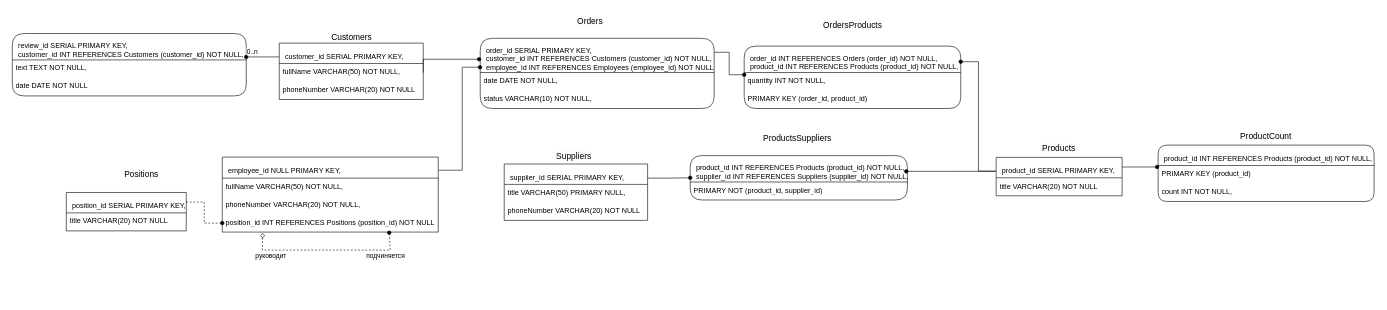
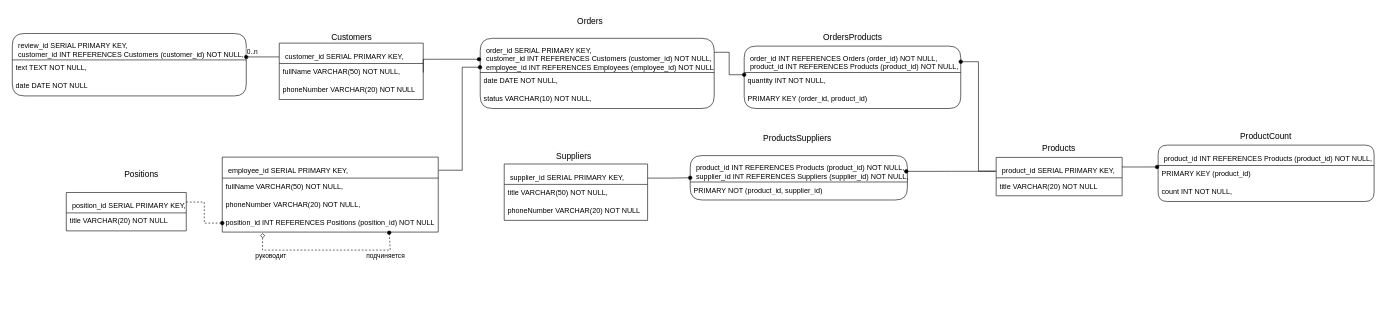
  <mxCell id="0" />
  <mxCell id="1" parent="0" />
  <mxCell id="2" value="product_id SERIAL PRIMARY KEY," style="swimlane;fontStyle=0;childLayout=stackLayout;horizontal=1;startSize=34;horizontalStack=0;resizeParent=1;resizeParentMax=0;resizeLast=0;collapsible=1;marginBottom=0;align=left;fontSize=12;rounded=0;spacingTop=10;spacingLeft=8;" parent="1" vertex="1"><mxGeometry x="1660" y="261.5" width="210" height="64" as="geometry" /></mxCell>
  <mxCell id="3" value="title VARCHAR(20) NOT NULL" style="text;strokeColor=none;fillColor=none;spacingLeft=4;spacingRight=4;overflow=hidden;rotatable=0;points=[[0,0.5],[1,0.5]];portConstraint=eastwest;fontSize=12;whiteSpace=wrap;html=1;" parent="2" vertex="1"><mxGeometry y="34" width="210" height="30" as="geometry" /></mxCell>
  <mxCell id="4" value="customer_id SERIAL PRIMARY KEY," style="swimlane;fontStyle=0;childLayout=stackLayout;horizontal=1;startSize=34;horizontalStack=0;resizeParent=1;resizeParentMax=0;resizeLast=0;collapsible=1;marginBottom=0;align=left;fontSize=12;rounded=0;spacingTop=10;spacingLeft=8;" parent="1" vertex="1"><mxGeometry x="465" y="71" width="240" height="94" as="geometry" /></mxCell>
  <mxCell id="5" value="fullName VARCHAR(50) NOT NULL," style="text;strokeColor=none;fillColor=none;spacingLeft=4;spacingRight=4;overflow=hidden;rotatable=0;points=[[0,0.5],[1,0.5]];portConstraint=eastwest;fontSize=12;whiteSpace=wrap;html=1;" parent="4" vertex="1"><mxGeometry y="34" width="240" height="30" as="geometry" /></mxCell>
  <mxCell id="6" value="phoneNumber VARCHAR(20) NOT NULL" style="text;strokeColor=none;fillColor=none;spacingLeft=4;spacingRight=4;overflow=hidden;rotatable=0;points=[[0,0.5],[1,0.5]];portConstraint=eastwest;fontSize=12;whiteSpace=wrap;html=1;" parent="4" vertex="1"><mxGeometry y="64" width="240" height="30" as="geometry" /></mxCell>
  <mxCell id="7" value="supplier_id SERIAL PRIMARY KEY," style="swimlane;fontStyle=0;childLayout=stackLayout;horizontal=1;startSize=34;horizontalStack=0;resizeParent=1;resizeParentMax=0;resizeLast=0;collapsible=1;marginBottom=0;align=left;fontSize=12;spacingTop=10;spacingLeft=8;" parent="1" vertex="1"><mxGeometry x="840" y="272.5" width="239" height="94" as="geometry" /></mxCell>
- <mxCell id="8" value="title VARCHAR(50) PRIMARY NULL," style="text;strokeColor=none;fillColor=none;spacingLeft=4;spacingRight=4;overflow=hidden;rotatable=0;points=[[0,0.5],[1,0.5]];portConstraint=eastwest;fontSize=12;whiteSpace=wrap;html=1;" parent="7" vertex="1"><mxGeometry y="34" width="239" height="30" as="geometry" /></mxCell>
+ <mxCell id="8" value="title VARCHAR(50) NOT NULL," style="text;strokeColor=none;fillColor=none;spacingLeft=4;spacingRight=4;overflow=hidden;rotatable=0;points=[[0,0.5],[1,0.5]];portConstraint=eastwest;fontSize=12;whiteSpace=wrap;html=1;" parent="7" vertex="1"><mxGeometry y="34" width="239" height="30" as="geometry" /></mxCell>
  <mxCell id="9" value="phoneNumber VARCHAR(20) NOT NULL" style="text;strokeColor=none;fillColor=none;spacingLeft=4;spacingRight=4;overflow=hidden;rotatable=0;points=[[0,0.5],[1,0.5]];portConstraint=eastwest;fontSize=12;whiteSpace=wrap;html=1;" parent="7" vertex="1"><mxGeometry y="64" width="239" height="30" as="geometry" /></mxCell>
- <mxCell id="10" value="employee_id NULL PRIMARY KEY," style="swimlane;fontStyle=0;childLayout=stackLayout;horizontal=1;startSize=35;horizontalStack=0;resizeParent=1;resizeParentMax=0;resizeLast=0;collapsible=1;marginBottom=0;align=left;fontSize=12;spacingTop=10;spacingLeft=8;" parent="1" vertex="1"><mxGeometry x="370" y="261" width="360" height="125" as="geometry" /></mxCell>
+ <mxCell id="10" value="employee_id SERIAL PRIMARY KEY," style="swimlane;fontStyle=0;childLayout=stackLayout;horizontal=1;startSize=35;horizontalStack=0;resizeParent=1;resizeParentMax=0;resizeLast=0;collapsible=1;marginBottom=0;align=left;fontSize=12;spacingTop=10;spacingLeft=8;" parent="1" vertex="1"><mxGeometry x="370" y="261" width="360" height="125" as="geometry" /></mxCell>
  <mxCell id="11" value="fullName VARCHAR(50) NOT NULL," style="text;strokeColor=none;fillColor=none;spacingLeft=4;spacingRight=4;overflow=hidden;rotatable=0;points=[[0,0.5],[1,0.5]];portConstraint=eastwest;fontSize=12;whiteSpace=wrap;html=1;" parent="10" vertex="1"><mxGeometry y="35" width="360" height="30" as="geometry" /></mxCell>
  <mxCell id="12" value="phoneNumber VARCHAR(20) NOT NULL," style="text;strokeColor=none;fillColor=none;spacingLeft=4;spacingRight=4;overflow=hidden;rotatable=0;points=[[0,0.5],[1,0.5]];portConstraint=eastwest;fontSize=12;whiteSpace=wrap;html=1;" parent="10" vertex="1"><mxGeometry y="65" width="360" height="30" as="geometry" /></mxCell>
  <mxCell id="13" value="position_id INT REFERENCES&amp;nbsp;&lt;span style=&quot;text-wrap: nowrap; text-align: center;&quot;&gt;Positions&amp;nbsp;&lt;/span&gt;&lt;span style=&quot;text-wrap: nowrap; text-align: center;&quot;&gt;(&lt;/span&gt;position_id&lt;span style=&quot;text-wrap: nowrap; text-align: center;&quot;&gt;)&amp;nbsp;&lt;/span&gt;NOT NULL" style="text;strokeColor=none;fillColor=none;spacingLeft=4;spacingRight=4;overflow=hidden;rotatable=0;points=[[0,0.5],[1,0.5]];portConstraint=eastwest;fontSize=12;whiteSpace=wrap;html=1;" parent="10" vertex="1"><mxGeometry y="95" width="360" height="30" as="geometry" /></mxCell>
  <mxCell id="14" value="" style="endArrow=oval;html=1;rounded=0;exitX=0.187;exitY=1.059;exitDx=0;exitDy=0;exitPerimeter=0;entryX=0.773;entryY=1.036;entryDx=0;entryDy=0;entryPerimeter=0;startArrow=diamond;startFill=0;endFill=1;dashed=1;" parent="10" source="13" target="13" edge="1"><mxGeometry relative="1" as="geometry"><mxPoint x="32.32" y="176.92" as="sourcePoint" /><mxPoint x="127.36" y="175.54" as="targetPoint" /><Array as="points"><mxPoint x="67" y="155" /><mxPoint x="280" y="155" /></Array></mxGeometry></mxCell>
  <mxCell id="15" value="" style="resizable=0;html=1;whiteSpace=wrap;align=right;verticalAlign=bottom;" parent="14" connectable="0" vertex="1"><mxGeometry x="1" relative="1" as="geometry" /></mxCell>
  <mxCell id="16" value="руководит" style="edgeLabel;html=1;align=center;verticalAlign=middle;resizable=0;points=[];" parent="14" vertex="1" connectable="0"><mxGeometry x="0.243" y="2" relative="1" as="geometry"><mxPoint x="-126" y="11" as="offset" /></mxGeometry></mxCell>
  <mxCell id="17" value="position_id SERIAL PRIMARY KEY," style="swimlane;fontStyle=0;childLayout=stackLayout;horizontal=1;startSize=34;horizontalStack=0;resizeParent=1;resizeParentMax=0;resizeLast=0;collapsible=1;marginBottom=0;align=left;fontSize=12;rounded=0;spacingTop=10;spacingLeft=8;" parent="1" vertex="1"><mxGeometry x="110" y="320" width="200" height="64" as="geometry" /></mxCell>
  <mxCell id="18" value="title VARCHAR(20) NOT NULL" style="text;strokeColor=none;fillColor=none;spacingLeft=4;spacingRight=4;overflow=hidden;rotatable=0;points=[[0,0.5],[1,0.5]];portConstraint=eastwest;fontSize=12;whiteSpace=wrap;html=1;" parent="17" vertex="1"><mxGeometry y="34" width="200" height="30" as="geometry" /></mxCell>
  <mxCell id="19" value="product_id INT REFERENCES Products (product_id) NOT NULL," style="swimlane;fontStyle=0;childLayout=stackLayout;horizontal=1;startSize=34;horizontalStack=0;resizeParent=1;resizeParentMax=0;resizeLast=0;collapsible=1;marginBottom=0;align=left;fontSize=12;rounded=1;spacingTop=10;spacingLeft=8;" parent="1" vertex="1"><mxGeometry x="1930" y="241" width="360" height="94" as="geometry" /></mxCell>
  <mxCell id="20" value="PRIMARY KEY (product_id)&amp;nbsp;" style="text;strokeColor=none;fillColor=none;spacingLeft=4;spacingRight=4;overflow=hidden;rotatable=0;points=[[0,0.5],[1,0.5]];portConstraint=eastwest;fontSize=12;whiteSpace=wrap;html=1;" parent="19" vertex="1"><mxGeometry y="34" width="360" height="30" as="geometry" /></mxCell>
  <mxCell id="21" value="count INT NOT NULL," style="text;strokeColor=none;fillColor=none;spacingLeft=4;spacingRight=4;overflow=hidden;rotatable=0;points=[[0,0.5],[1,0.5]];portConstraint=eastwest;fontSize=12;whiteSpace=wrap;html=1;" parent="19" vertex="1"><mxGeometry y="64" width="360" height="30" as="geometry" /></mxCell>
  <mxCell id="22" value="product_id INT REFERENCES Products (product_id) NOT NULL,&#10;supplier_id INT REFERENCES Suppliers (supplier_id) NOT NULL," style="swimlane;fontStyle=0;childLayout=stackLayout;horizontal=1;startSize=44;horizontalStack=0;resizeParent=1;resizeParentMax=0;resizeLast=0;collapsible=1;marginBottom=0;align=left;fontSize=12;rounded=1;spacingTop=10;spacingLeft=8;" parent="1" vertex="1"><mxGeometry x="1150" y="258.5" width="362" height="74" as="geometry" /></mxCell>
  <mxCell id="23" value="PRIMARY NOT (product_id, supplier_id)&amp;nbsp;" style="text;strokeColor=none;fillColor=none;spacingLeft=4;spacingRight=4;overflow=hidden;rotatable=0;points=[[0,0.5],[1,0.5]];portConstraint=eastwest;fontSize=12;whiteSpace=wrap;html=1;" parent="22" vertex="1"><mxGeometry y="44" width="362" height="30" as="geometry" /></mxCell>
  <mxCell id="24" value="order_id SERIAL PRIMARY KEY,&#10;customer_id INT REFERENCES Customers (customer_id) NOT NULL,&#10;employee_id INT REFERENCES Employees (employee_id) NOT NULL" style="swimlane;fontStyle=0;childLayout=stackLayout;horizontal=1;startSize=57;horizontalStack=0;resizeParent=1;resizeParentMax=0;resizeLast=0;collapsible=1;marginBottom=0;align=left;fontSize=12;rounded=1;verticalAlign=middle;spacingLeft=8;spacingTop=10;strokeColor=default;arcSize=12;" parent="1" vertex="1"><mxGeometry x="800" y="63" width="390" height="117" as="geometry" /></mxCell>
  <mxCell id="25" value="date DATE NOT NULL," style="text;strokeColor=none;fillColor=none;spacingLeft=4;spacingRight=4;overflow=hidden;rotatable=0;points=[[0,0.5],[1,0.5]];portConstraint=eastwest;fontSize=12;whiteSpace=wrap;html=1;" parent="24" vertex="1"><mxGeometry y="57" width="390" height="30" as="geometry" /></mxCell>
  <mxCell id="26" value="status VARCHAR(10) NOT NULL," style="text;strokeColor=none;fillColor=none;spacingLeft=4;spacingRight=4;overflow=hidden;rotatable=0;points=[[0,0.5],[1,0.5]];portConstraint=eastwest;fontSize=12;whiteSpace=wrap;html=1;" parent="24" vertex="1"><mxGeometry y="87" width="390" height="30" as="geometry" /></mxCell>
  <mxCell id="27" value="order_id INT REFERENCES Orders (order_id) NOT NULL,&#10;product_id INT REFERENCES Products (product_id) NOT NULL," style="swimlane;fontStyle=0;childLayout=stackLayout;horizontal=1;startSize=44;horizontalStack=0;resizeParent=1;resizeParentMax=0;resizeLast=0;collapsible=1;marginBottom=0;align=left;fontSize=12;rounded=1;spacingLeft=8;spacingTop=10;" parent="1" vertex="1"><mxGeometry x="1240" y="76" width="361" height="104" as="geometry" /></mxCell>
  <mxCell id="28" value="quantity INT NOT NULL," style="text;strokeColor=none;fillColor=none;spacingLeft=4;spacingRight=4;overflow=hidden;rotatable=0;points=[[0,0.5],[1,0.5]];portConstraint=eastwest;fontSize=12;whiteSpace=wrap;html=1;" parent="27" vertex="1"><mxGeometry y="44" width="361" height="30" as="geometry" /></mxCell>
  <mxCell id="29" value="PRIMARY KEY (order_id, product_id)&amp;nbsp;" style="text;strokeColor=none;fillColor=none;spacingLeft=4;spacingRight=4;overflow=hidden;rotatable=0;points=[[0,0.5],[1,0.5]];portConstraint=eastwest;fontSize=12;whiteSpace=wrap;html=1;" parent="27" vertex="1"><mxGeometry y="74" width="361" height="30" as="geometry" /></mxCell>
  <mxCell id="30" value="review_id SERIAL PRIMARY KEY,&#10;customer_id INT REFERENCES Customers (customer_id) NOT NULL," style="swimlane;fontStyle=0;childLayout=stackLayout;horizontal=1;startSize=44;horizontalStack=0;resizeParent=1;resizeParentMax=0;resizeLast=0;collapsible=1;marginBottom=0;align=left;fontSize=12;rounded=1;spacingLeft=8;spacingTop=10;" parent="1" vertex="1"><mxGeometry x="20" y="55" width="390" height="104" as="geometry" /></mxCell>
  <mxCell id="31" value="text TEXT NOT NULL," style="text;strokeColor=none;fillColor=none;spacingLeft=4;spacingRight=4;overflow=hidden;rotatable=0;points=[[0,0.5],[1,0.5]];portConstraint=eastwest;fontSize=12;whiteSpace=wrap;html=1;" parent="30" vertex="1"><mxGeometry y="44" width="390" height="30" as="geometry" /></mxCell>
  <mxCell id="32" value="date DATE NOT NULL" style="text;strokeColor=none;fillColor=none;spacingLeft=4;spacingRight=4;overflow=hidden;rotatable=0;points=[[0,0.5],[1,0.5]];portConstraint=eastwest;fontSize=12;whiteSpace=wrap;html=1;" parent="30" vertex="1"><mxGeometry y="74" width="390" height="30" as="geometry" /></mxCell>
  <mxCell id="33" value="" style="edgeStyle=orthogonalEdgeStyle;fontSize=12;html=1;endArrow=oval;startArrow=none;rounded=0;exitX=1;exitY=0.5;exitDx=0;exitDy=0;entryX=-0.005;entryY=0.298;entryDx=0;entryDy=0;endFill=1;entryPerimeter=0;startFill=0;" parent="1" source="5" target="24" edge="1"><mxGeometry width="100" height="100" relative="1" as="geometry"><mxPoint x="820" y="183" as="sourcePoint" /><mxPoint x="880" y="263" as="targetPoint" /><Array as="points"><mxPoint x="705" y="98" /></Array></mxGeometry></mxCell>
  <mxCell id="34" value="" style="edgeStyle=orthogonalEdgeStyle;fontSize=12;html=1;endArrow=oval;startArrow=none;rounded=0;exitX=1.002;exitY=0.175;exitDx=0;exitDy=0;endFill=1;entryX=-0.001;entryY=0.412;entryDx=0;entryDy=0;entryPerimeter=0;exitPerimeter=0;startFill=0;" parent="1" source="10" target="24" edge="1"><mxGeometry width="100" height="100" relative="1" as="geometry"><mxPoint x="820" y="333" as="sourcePoint" /><mxPoint x="880" y="186" as="targetPoint" /><Array as="points"><mxPoint x="770" y="283" /><mxPoint x="770" y="111" /></Array></mxGeometry></mxCell>
  <mxCell id="35" value="" style="edgeStyle=entityRelationEdgeStyle;fontSize=12;html=1;endArrow=oval;startArrow=none;rounded=0;entryX=0;entryY=0.5;entryDx=0;entryDy=0;endFill=1;exitX=1;exitY=0.25;exitDx=0;exitDy=0;startFill=0;dashed=1;" parent="1" source="17" target="13" edge="1"><mxGeometry width="100" height="100" relative="1" as="geometry"><mxPoint x="600" y="385" as="sourcePoint" /><mxPoint x="640" y="425" as="targetPoint" /><Array as="points"><mxPoint x="550" y="464" /><mxPoint x="600" y="494" /><mxPoint x="620" y="474" /><mxPoint x="620" y="464" /></Array></mxGeometry></mxCell>
  <mxCell id="36" value="" style="edgeStyle=orthogonalEdgeStyle;fontSize=12;html=1;endArrow=oval;startArrow=none;rounded=0;entryX=-0.005;entryY=0.388;entryDx=0;entryDy=0;exitX=1;exitY=0.25;exitDx=0;exitDy=0;entryPerimeter=0;startFill=0;endFill=1;" parent="1" source="2" target="19" edge="1"><mxGeometry width="100" height="100" relative="1" as="geometry"><mxPoint x="2060" y="302" as="sourcePoint" /><mxPoint x="2100" y="302" as="targetPoint" /></mxGeometry></mxCell>
  <mxCell id="37" value="" style="edgeStyle=orthogonalEdgeStyle;fontSize=12;html=1;endArrow=oval;startArrow=none;rounded=0;exitX=1;exitY=0.25;exitDx=0;exitDy=0;entryX=0;entryY=0.5;entryDx=0;entryDy=0;startFill=0;endFill=1;" parent="1" source="7" target="22" edge="1"><mxGeometry width="100" height="100" relative="1" as="geometry"><mxPoint x="1038" y="286.5" as="sourcePoint" /><mxPoint x="1076.19" y="292.786" as="targetPoint" /></mxGeometry></mxCell>
  <mxCell id="38" value="" style="edgeStyle=orthogonalEdgeStyle;fontSize=12;html=1;endArrow=oval;startArrow=none;rounded=0;entryX=0.995;entryY=0.355;entryDx=0;entryDy=0;exitX=-0.005;exitY=0.362;exitDx=0;exitDy=0;exitPerimeter=0;entryPerimeter=0;startFill=0;endFill=1;" parent="1" source="2" target="22" edge="1"><mxGeometry width="100" height="100" relative="1" as="geometry"><mxPoint x="1598" y="340" as="sourcePoint" /><mxPoint x="1538" y="307" as="targetPoint" /></mxGeometry></mxCell>
  <mxCell id="39" value="" style="edgeStyle=orthogonalEdgeStyle;fontSize=12;html=1;endArrow=oval;startArrow=none;rounded=0;entryX=0;entryY=0.459;entryDx=0;entryDy=0;endFill=1;startFill=0;exitX=1;exitY=0.199;exitDx=0;exitDy=0;entryPerimeter=0;exitPerimeter=0;" parent="1" source="24" target="27" edge="1"><mxGeometry width="100" height="100" relative="1" as="geometry"><mxPoint x="1299" y="97" as="sourcePoint" /><mxPoint x="1359" y="115" as="targetPoint" /></mxGeometry></mxCell>
  <mxCell id="40" value="" style="edgeStyle=orthogonalEdgeStyle;fontSize=12;html=1;endArrow=none;startArrow=oval;rounded=0;endFill=0;startFill=1;exitX=1;exitY=0.25;exitDx=0;exitDy=0;entryX=0;entryY=0.358;entryDx=0;entryDy=0;entryPerimeter=0;" parent="1" source="27" target="2" edge="1"><mxGeometry width="100" height="100" relative="1" as="geometry"><mxPoint x="1239" y="306" as="sourcePoint" /><mxPoint x="1589" y="250" as="targetPoint" /></mxGeometry></mxCell>
  <mxCell id="41" value="" style="edgeStyle=orthogonalEdgeStyle;fontSize=12;html=1;endArrow=oval;startArrow=none;rounded=0;exitX=-0.001;exitY=0.246;exitDx=0;exitDy=0;endFill=1;exitPerimeter=0;startFill=0;" parent="1" source="4" edge="1"><mxGeometry width="100" height="100" relative="1" as="geometry"><mxPoint x="660" y="183" as="sourcePoint" /><mxPoint x="410" y="94" as="targetPoint" /><Array as="points"><mxPoint x="410" y="94" /></Array></mxGeometry></mxCell>
  <mxCell id="42" value="0..n" style="edgeLabel;html=1;align=center;verticalAlign=middle;resizable=0;points=[];" parent="41" vertex="1" connectable="0"><mxGeometry x="0.794" y="-1" relative="1" as="geometry"><mxPoint x="4" y="-9" as="offset" /></mxGeometry></mxCell>
  <mxCell id="43" value="подчиняется" style="edgeLabel;html=1;align=center;verticalAlign=middle;resizable=0;points=[];" parent="1" vertex="1" connectable="0"><mxGeometry x="580.005" y="446" as="geometry"><mxPoint x="61" y="-22" as="offset" /></mxGeometry></mxCell>
  <mxCell id="44" value="&lt;span style=&quot;color: rgb(0, 0, 0); font-family: Helvetica; font-size: 14px; font-style: normal; font-variant-ligatures: normal; font-variant-caps: normal; font-weight: 400; letter-spacing: normal; orphans: 2; text-align: center; text-indent: 0px; text-transform: none; widows: 2; word-spacing: 0px; -webkit-text-stroke-width: 0px; white-space: nowrap; background-color: rgb(251, 251, 251); text-decoration-thickness: initial; text-decoration-style: initial; text-decoration-color: initial; display: inline !important; float: none;&quot;&gt;Orders&lt;/span&gt;" style="text;whiteSpace=wrap;html=1;" parent="1" vertex="1"><mxGeometry x="960" y="20" width="50" height="28" as="geometry" /></mxCell>
- <mxCell id="45" value="&lt;span style=&quot;color: rgb(0, 0, 0); font-family: Helvetica; font-size: 14px; font-style: normal; font-variant-ligatures: normal; font-variant-caps: normal; font-weight: 400; letter-spacing: normal; orphans: 2; text-align: center; text-indent: 0px; text-transform: none; widows: 2; word-spacing: 0px; -webkit-text-stroke-width: 0px; white-space: nowrap; background-color: rgb(251, 251, 251); text-decoration-thickness: initial; text-decoration-style: initial; text-decoration-color: initial; display: inline !important; float: none;&quot;&gt;OrdersProducts&lt;/span&gt;" style="text;whiteSpace=wrap;html=1;" parent="1" vertex="1"><mxGeometry x="1370" y="26" width="100" height="30" as="geometry" /></mxCell>
+ <mxCell id="45" value="&lt;span style=&quot;color: rgb(0, 0, 0); font-family: Helvetica; font-size: 14px; font-style: normal; font-variant-ligatures: normal; font-variant-caps: normal; font-weight: 400; letter-spacing: normal; orphans: 2; text-align: center; text-indent: 0px; text-transform: none; widows: 2; word-spacing: 0px; -webkit-text-stroke-width: 0px; white-space: nowrap; background-color: rgb(251, 251, 251); text-decoration-thickness: initial; text-decoration-style: initial; text-decoration-color: initial; display: inline !important; float: none;&quot;&gt;OrdersProducts&lt;/span&gt;" style="text;whiteSpace=wrap;html=1;" parent="1" vertex="1"><mxGeometry x="1370" y="46" width="100" height="30" as="geometry" /></mxCell>
  <mxCell id="46" value="&lt;span style=&quot;color: rgb(0, 0, 0); font-family: Helvetica; font-size: 14px; font-style: normal; font-variant-ligatures: normal; font-variant-caps: normal; font-weight: 400; letter-spacing: normal; orphans: 2; text-align: center; text-indent: 0px; text-transform: none; widows: 2; word-spacing: 0px; -webkit-text-stroke-width: 0px; white-space: nowrap; background-color: rgb(251, 251, 251); text-decoration-thickness: initial; text-decoration-style: initial; text-decoration-color: initial; display: inline !important; float: none;&quot;&gt;Positions&lt;/span&gt;" style="text;whiteSpace=wrap;html=1;" parent="1" vertex="1"><mxGeometry x="205" y="275" width="60" height="30" as="geometry" /></mxCell>
  <mxCell id="47" value="&lt;span style=&quot;color: rgb(0, 0, 0); font-family: Helvetica; font-size: 14px; font-style: normal; font-variant-ligatures: normal; font-variant-caps: normal; font-weight: 400; letter-spacing: normal; orphans: 2; text-align: center; text-indent: 0px; text-transform: none; widows: 2; word-spacing: 0px; -webkit-text-stroke-width: 0px; white-space: nowrap; background-color: rgb(251, 251, 251); text-decoration-thickness: initial; text-decoration-style: initial; text-decoration-color: initial; display: inline !important; float: none;&quot;&gt;ProductCount&lt;/span&gt;" style="text;whiteSpace=wrap;html=1;" parent="1" vertex="1"><mxGeometry x="2065" y="212" width="90" height="30" as="geometry" /></mxCell>
  <mxCell id="48" value="&lt;span style=&quot;color: rgb(0, 0, 0); font-family: Helvetica; font-size: 14px; font-style: normal; font-variant-ligatures: normal; font-variant-caps: normal; font-weight: 400; letter-spacing: normal; orphans: 2; text-align: center; text-indent: 0px; text-transform: none; widows: 2; word-spacing: 0px; -webkit-text-stroke-width: 0px; white-space: nowrap; background-color: rgb(251, 251, 251); text-decoration-thickness: initial; text-decoration-style: initial; text-decoration-color: initial; display: inline !important; float: none;&quot;&gt;Products&lt;/span&gt;" style="text;whiteSpace=wrap;html=1;" parent="1" vertex="1"><mxGeometry x="1735" y="232" width="60" height="30" as="geometry" /></mxCell>
  <mxCell id="49" value="&lt;span style=&quot;color: rgb(0, 0, 0); font-family: Helvetica; font-size: 14px; font-style: normal; font-variant-ligatures: normal; font-variant-caps: normal; font-weight: 400; letter-spacing: normal; orphans: 2; text-align: center; text-indent: 0px; text-transform: none; widows: 2; word-spacing: 0px; -webkit-text-stroke-width: 0px; white-space: nowrap; background-color: rgb(251, 251, 251); text-decoration-thickness: initial; text-decoration-style: initial; text-decoration-color: initial; display: inline !important; float: none;&quot;&gt;ProductsSuppliers&lt;/span&gt;" style="text;whiteSpace=wrap;html=1;" parent="1" vertex="1"><mxGeometry x="1270" y="213.5" width="120" height="30" as="geometry" /></mxCell>
  <mxCell id="50" value="&lt;span style=&quot;color: rgb(0, 0, 0); font-family: Helvetica; font-size: 14px; font-style: normal; font-variant-ligatures: normal; font-variant-caps: normal; font-weight: 400; letter-spacing: normal; orphans: 2; text-align: center; text-indent: 0px; text-transform: none; widows: 2; word-spacing: 0px; -webkit-text-stroke-width: 0px; white-space: nowrap; background-color: rgb(251, 251, 251); text-decoration-thickness: initial; text-decoration-style: initial; text-decoration-color: initial; display: inline !important; float: none;&quot;&gt;Suppliers&lt;/span&gt;" style="text;whiteSpace=wrap;html=1;" parent="1" vertex="1"><mxGeometry x="924.5" y="243.5" width="70" height="30" as="geometry" /></mxCell>
  <mxCell id="51" value="&lt;span style=&quot;color: rgb(0, 0, 0); font-family: Helvetica; font-size: 14px; font-style: normal; font-variant-ligatures: normal; font-variant-caps: normal; font-weight: 400; letter-spacing: normal; orphans: 2; text-align: center; text-indent: 0px; text-transform: none; widows: 2; word-spacing: 0px; -webkit-text-stroke-width: 0px; white-space: nowrap; background-color: rgb(251, 251, 251); text-decoration-thickness: initial; text-decoration-style: initial; text-decoration-color: initial; display: inline !important; float: none;&quot;&gt;Customers&lt;/span&gt;" style="text;whiteSpace=wrap;html=1;" parent="1" vertex="1"><mxGeometry x="550" y="46" width="70" height="30" as="geometry" /></mxCell>
